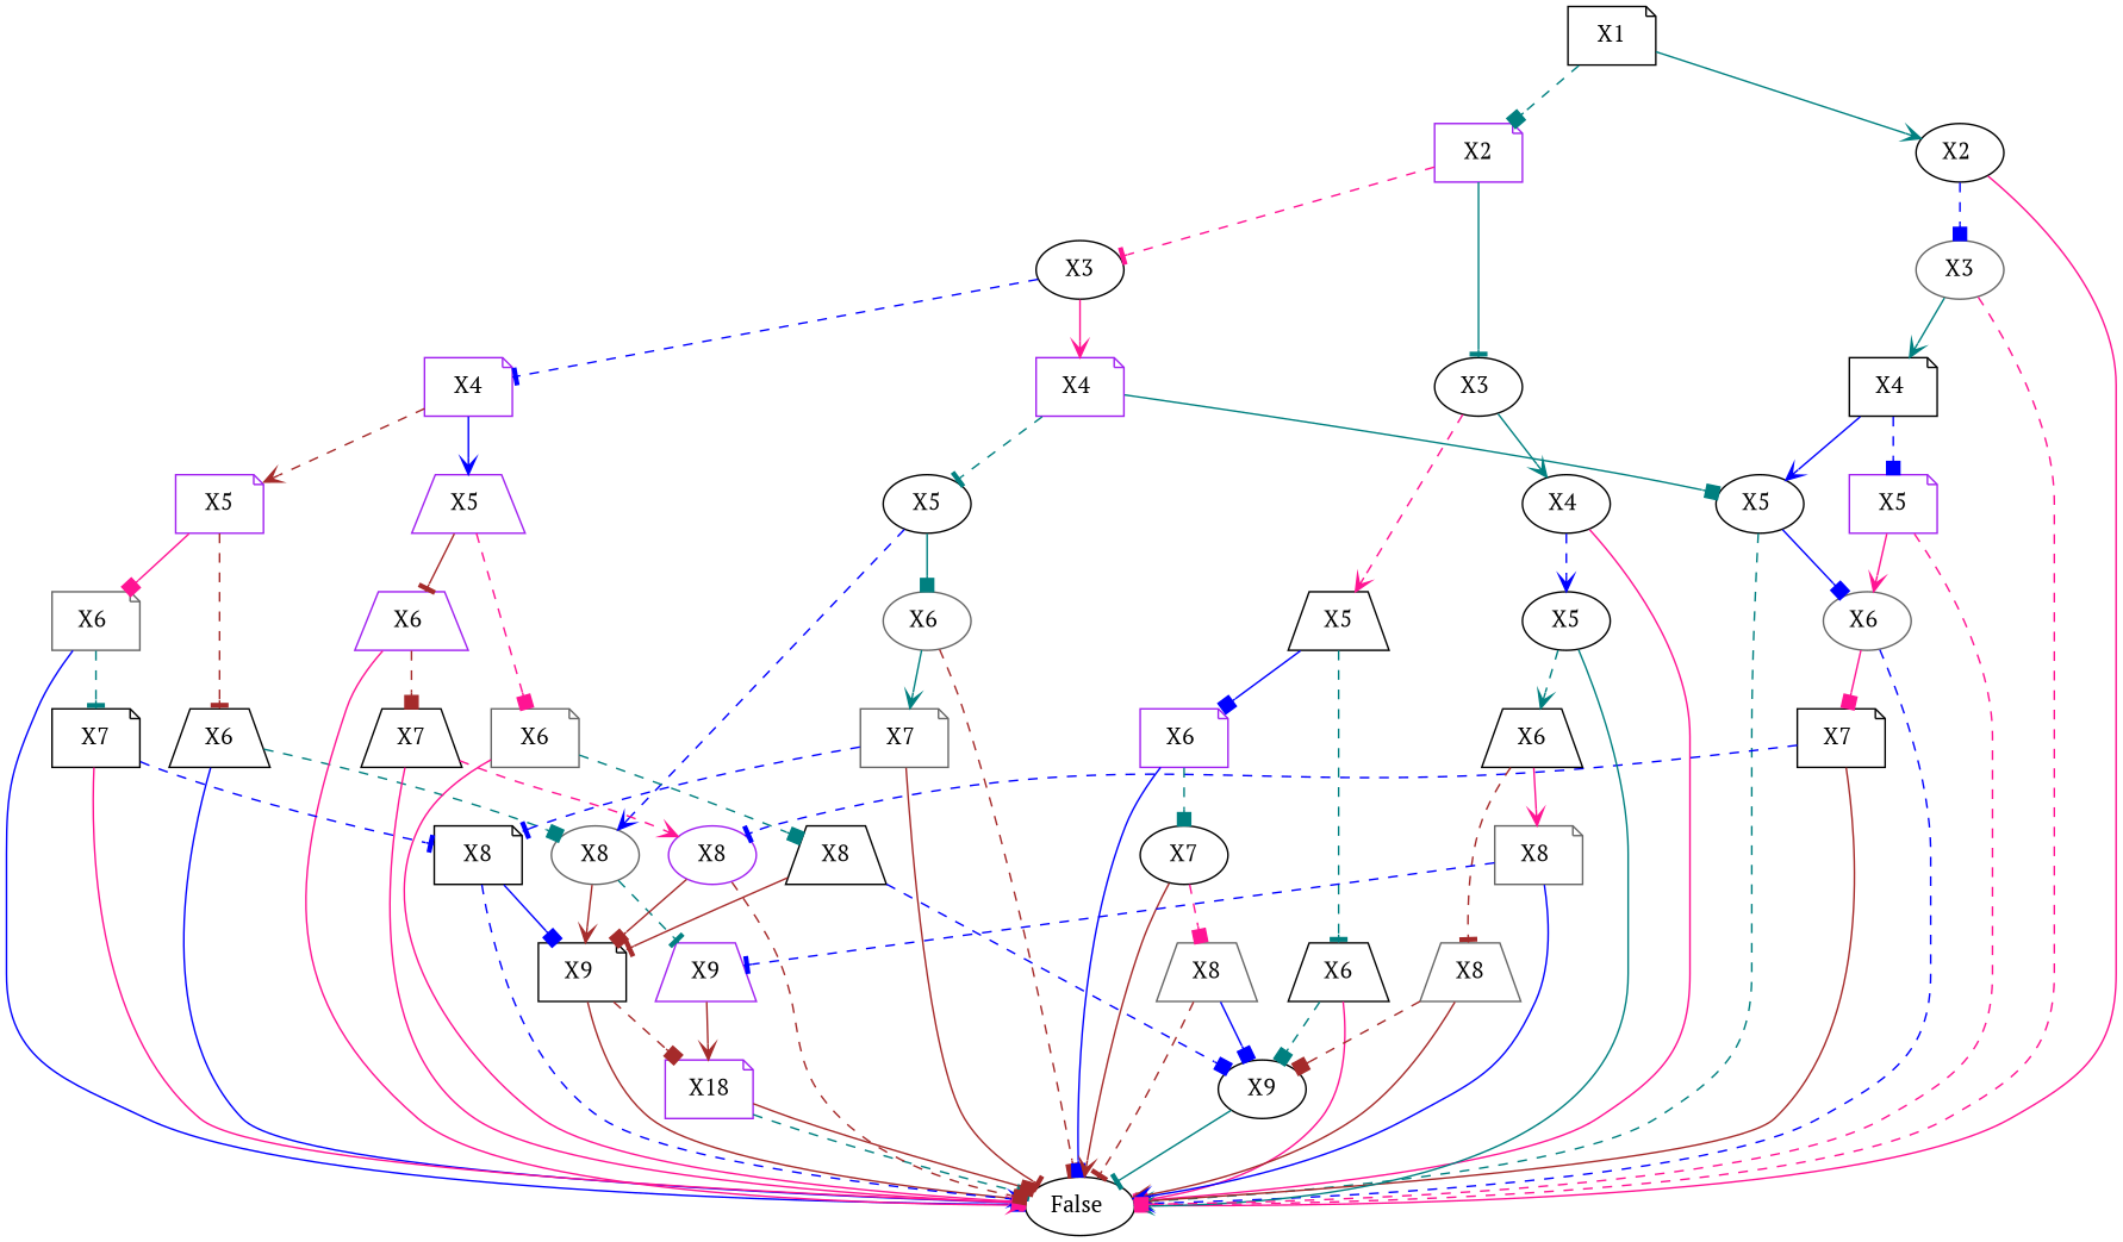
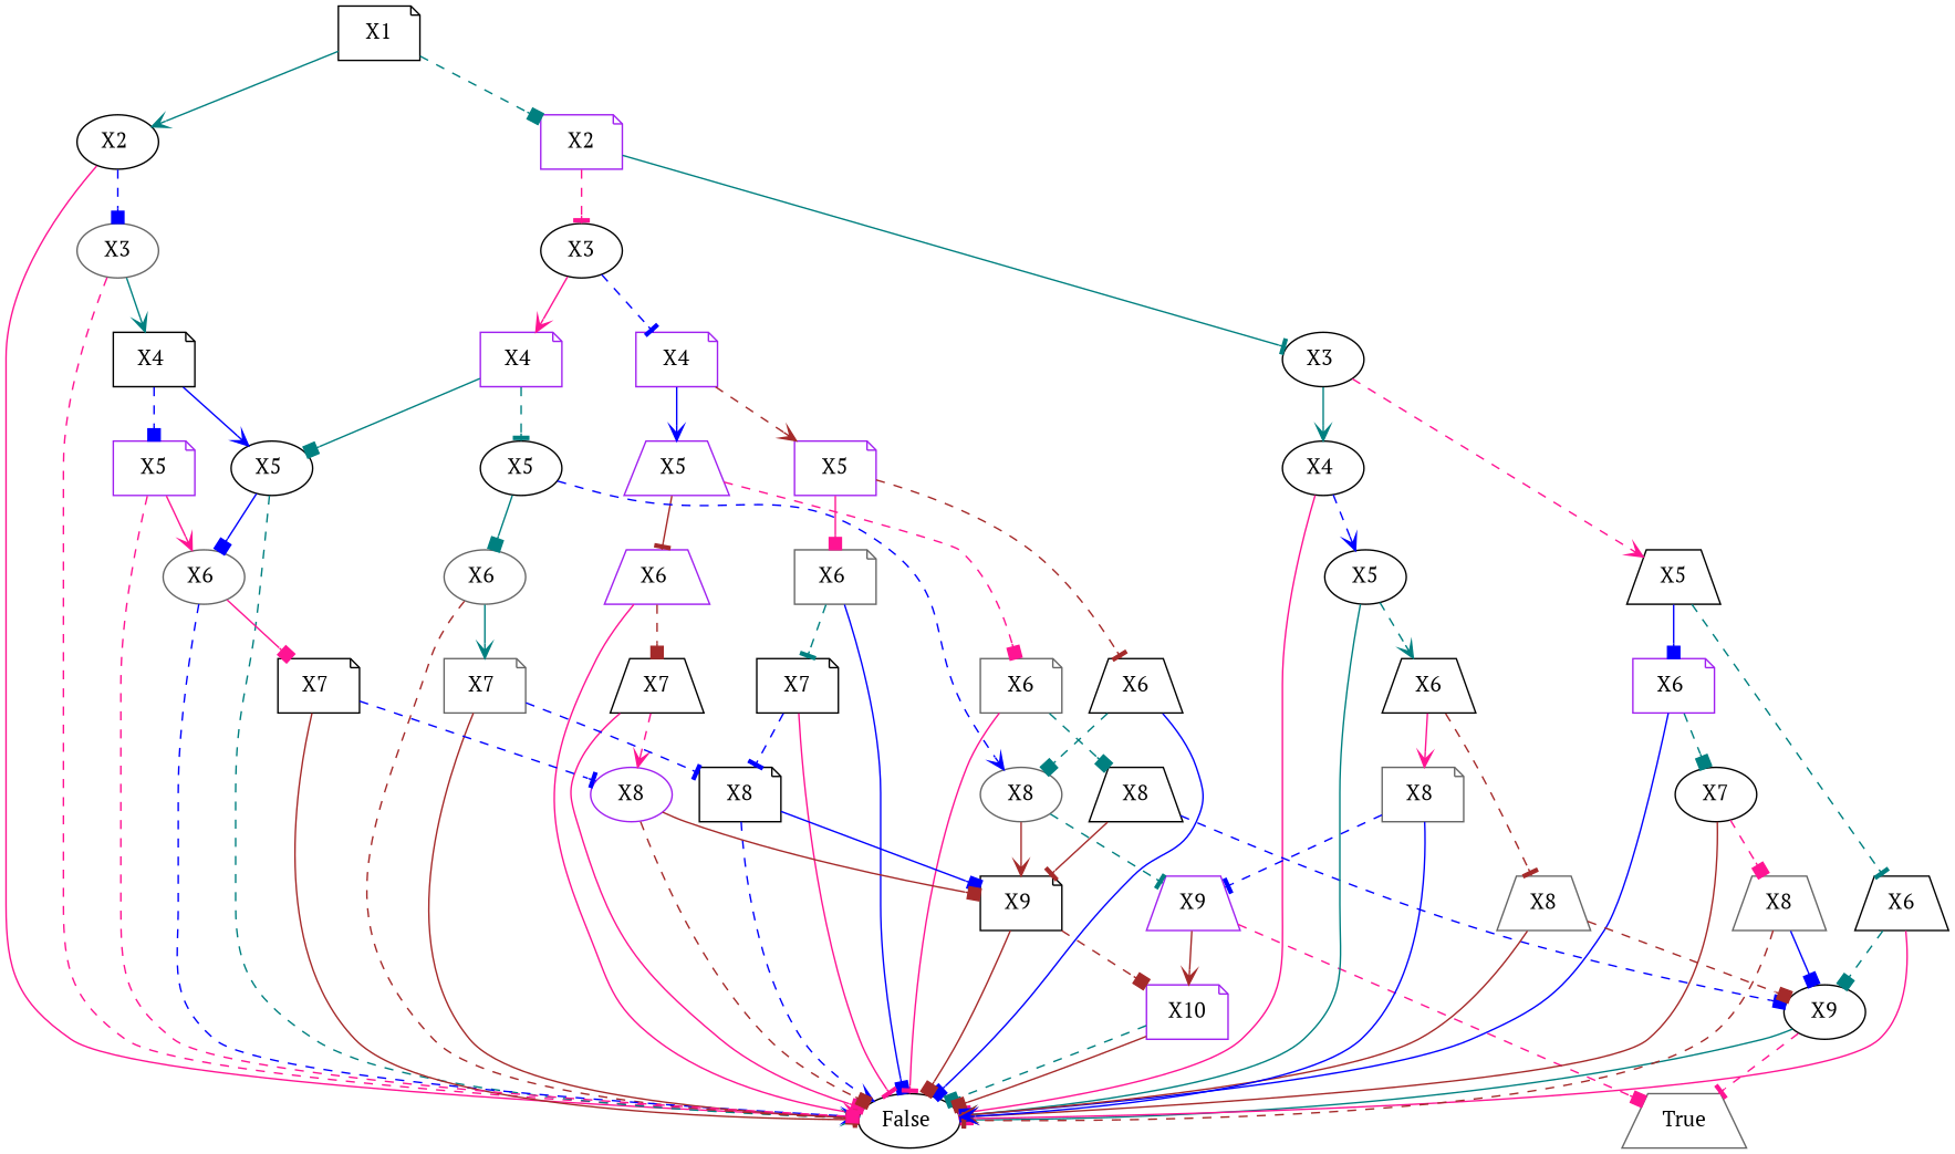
  digraph {
    fontname="PT Serif"
    node [color=black fontname="PT Serif" shape=note]
    edge [arrowhead=box color=blue fontcolor=gray fontname="PT Serif"]
    n1 [label=X1]
    n2 [color=purple label=X2]
    n3 [label="X2 " shape=ellipse]
    n4 [label=X3 shape=ellipse]
    n5 [label="X3 " shape=ellipse]
    n6 [label="False " shape=ellipse]
    n7 [color=gray40 label=X3 shape=ellipse]
    n8 [color=purple label=X4]
    n9 [color=purple label="X4 "]
    n10 [label=X5 shape=trapezium]
    n11 [label="X4 " shape=ellipse]
    n12 [color=purple label=X5]
    n13 [color=purple label="X5 " shape=trapezium]
    n14 [label=X5 shape=ellipse]
    n15 [label="X5 " shape=ellipse]
    n16 [label=X6 shape=trapezium]
    n17 [color=gray40 label="X6 "]
    n18 [color=gray40 label=X6]
    n19 [color=purple label="X6 " shape=trapezium]
    n20 [color=gray40 label=X8 shape=ellipse]
    n21 [label=X7]
    n22 [color=purple label=X9 shape=trapezium]
    n23 [label="X9 "]
-   n25 [color=purple label=X18]
+   n24 [color=gray40 label=True shape=trapezium]
+   n25 [color=purple label=X10]
    n26 [label=X8]
    n27 [label=X8 shape=trapezium]
    n28 [label=X7 shape=trapezium]
    n29 [label=X9 shape=ellipse]
    n30 [color=purple label=X8 shape=ellipse]
    n31 [color=gray40 label="X6 " shape=ellipse]
    n32 [color=gray40 label="X6 " shape=ellipse]
    n33 [color=gray40 label="X7 "]
    n34 [label="X7 "]
    n35 [label=X6 shape=trapezium]
    n36 [color=purple label="X6 "]
    n37 [label=X5 shape=ellipse]
    n38 [label=X7 shape=ellipse]
    n39 [color=gray40 label=X8 shape=trapezium]
    n40 [label=X6 shape=trapezium]
    n41 [color=gray40 label=X8 shape=trapezium]
    n42 [color=gray40 label="X8 "]
    n43 [label="X4 "]
    n44 [color=purple label=X5]
    n1 -> n2 [color=teal style=dashed]
    n1 -> n3 [arrowhead=vee color=teal]
    n2 -> n4 [arrowhead=tee color=deeppink style=dashed]
    n2 -> n5 [arrowhead=tee color=teal]
    n3 -> n6 [color=deeppink]
    n3 -> n7 [style=dashed]
    n4 -> n8 [arrowhead=tee style=dashed]
    n4 -> n9 [arrowhead=vee color=deeppink]
    n5 -> n10 [arrowhead=vee color=deeppink style=dashed]
    n5 -> n11 [arrowhead=vee color=teal]
    n7 -> n6 [color=deeppink style=dashed]
    n7 -> n43 [arrowhead=vee color=teal]
    n8 -> n12 [arrowhead=vee color=brown style=dashed]
    n8 -> n13 [arrowhead=vee]
    n9 -> n14 [arrowhead=tee color=teal style=dashed]
    n9 -> n15 [color=teal]
    n10 -> n35 [arrowhead=tee color=teal style=dashed]
    n10 -> n36
    n11 -> n6 [color=deeppink]
    n11 -> n37 [arrowhead=vee style=dashed]
    n12 -> n16 [arrowhead=tee color=brown style=dashed]
    n12 -> n17 [color=deeppink]
    n13 -> n18 [color=deeppink style=dashed]
    n13 -> n19 [arrowhead=tee color=brown]
    n14 -> n20 [arrowhead=vee style=dashed]
    n14 -> n31 [color=teal]
    n15 -> n6 [arrowhead=vee color=teal style=dashed]
    n15 -> n32
    n16 -> n6
    n16 -> n20 [color=teal style=dashed]
    n17 -> n6
    n17 -> n21 [arrowhead=tee color=teal style=dashed]
    n18 -> n6 [arrowhead=tee color=deeppink]
    n18 -> n27 [color=teal style=dashed]
    n19 -> n6 [arrowhead=vee color=deeppink]
    n19 -> n28 [color=brown style=dashed]
    n20 -> n22 [arrowhead=tee color=teal style=dashed]
    n20 -> n23 [arrowhead=vee color=brown]
    n21 -> n6 [arrowhead=tee color=deeppink]
    n21 -> n26 [arrowhead=tee style=dashed]
+   n22 -> n24 [color=deeppink style=dashed]
    n22 -> n25 [arrowhead=vee color=brown]
    n23 -> n6 [color=brown]
    n23 -> n25 [color=brown style=dashed]
    n25 -> n6 [color=teal style=dashed]
    n25 -> n6 [color=brown]
    n26 -> n6 [arrowhead=vee style=dashed]
    n26 -> n23
    n27 -> n23 [arrowhead=tee color=brown]
    n27 -> n29 [style=dashed]
    n28 -> n6 [color=deeppink]
    n28 -> n30 [arrowhead=vee color=deeppink style=dashed]
    n29 -> n6 [arrowhead=tee color=teal]
+   n29 -> n24 [arrowhead=tee color=deeppink style=dashed]
    n30 -> n6 [color=brown style=dashed]
    n30 -> n23 [color=brown]
    n31 -> n6 [color=brown style=dashed]
    n31 -> n33 [arrowhead=vee color=teal]
    n32 -> n6 [arrowhead=vee style=dashed]
    n32 -> n34 [color=deeppink]
    n33 -> n6 [arrowhead=tee color=brown]
    n33 -> n26 [arrowhead=tee style=dashed]
    n34 -> n6 [arrowhead=tee color=brown]
    n34 -> n30 [arrowhead=tee style=dashed]
    n35 -> n6 [color=deeppink]
    n35 -> n29 [color=teal style=dashed]
    n36 -> n6
    n36 -> n38 [color=teal style=dashed]
    n37 -> n6 [arrowhead=vee color=teal]
    n37 -> n40 [arrowhead=vee color=teal style=dashed]
    n38 -> n6 [arrowhead=vee color=brown]
    n38 -> n39 [color=deeppink style=dashed]
    n39 -> n6 [arrowhead=tee color=brown style=dashed]
    n39 -> n29
    n40 -> n41 [arrowhead=tee color=brown style=dashed]
    n40 -> n42 [arrowhead=vee color=deeppink]
    n41 -> n6 [arrowhead=vee color=brown]
    n41 -> n29 [color=brown style=dashed]
    n42 -> n6 [arrowhead=vee]
    n42 -> n22 [arrowhead=tee style=dashed]
    n43 -> n15 [arrowhead=vee]
    n43 -> n44 [style=dashed]
    n44 -> n6 [color=deeppink style=dashed]
    n44 -> n32 [arrowhead=vee color=deeppink]
  }
